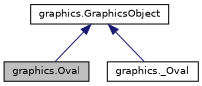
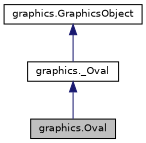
  digraph {
    node [color=black fillcolor=white fontname=Helvetica fontsize=10 shape=record style=filled]
    edge [color=midnightblue dir=back fontname=Helvetica fontsize=10 labelfontname=Helvetica labelfontsize=10 style=solid]
    n1 [fillcolor=grey75 fontcolor=black height=0.2 label="graphics.Oval" width=0.4]
    n2 [height=0.2 label="graphics._Oval" width=0.4]
    n3 [height=0.2 label="graphics.GraphicsObject" width=0.4]
-   n3 -> n1
+   n2 -> n1
    n3 -> n2
  }
